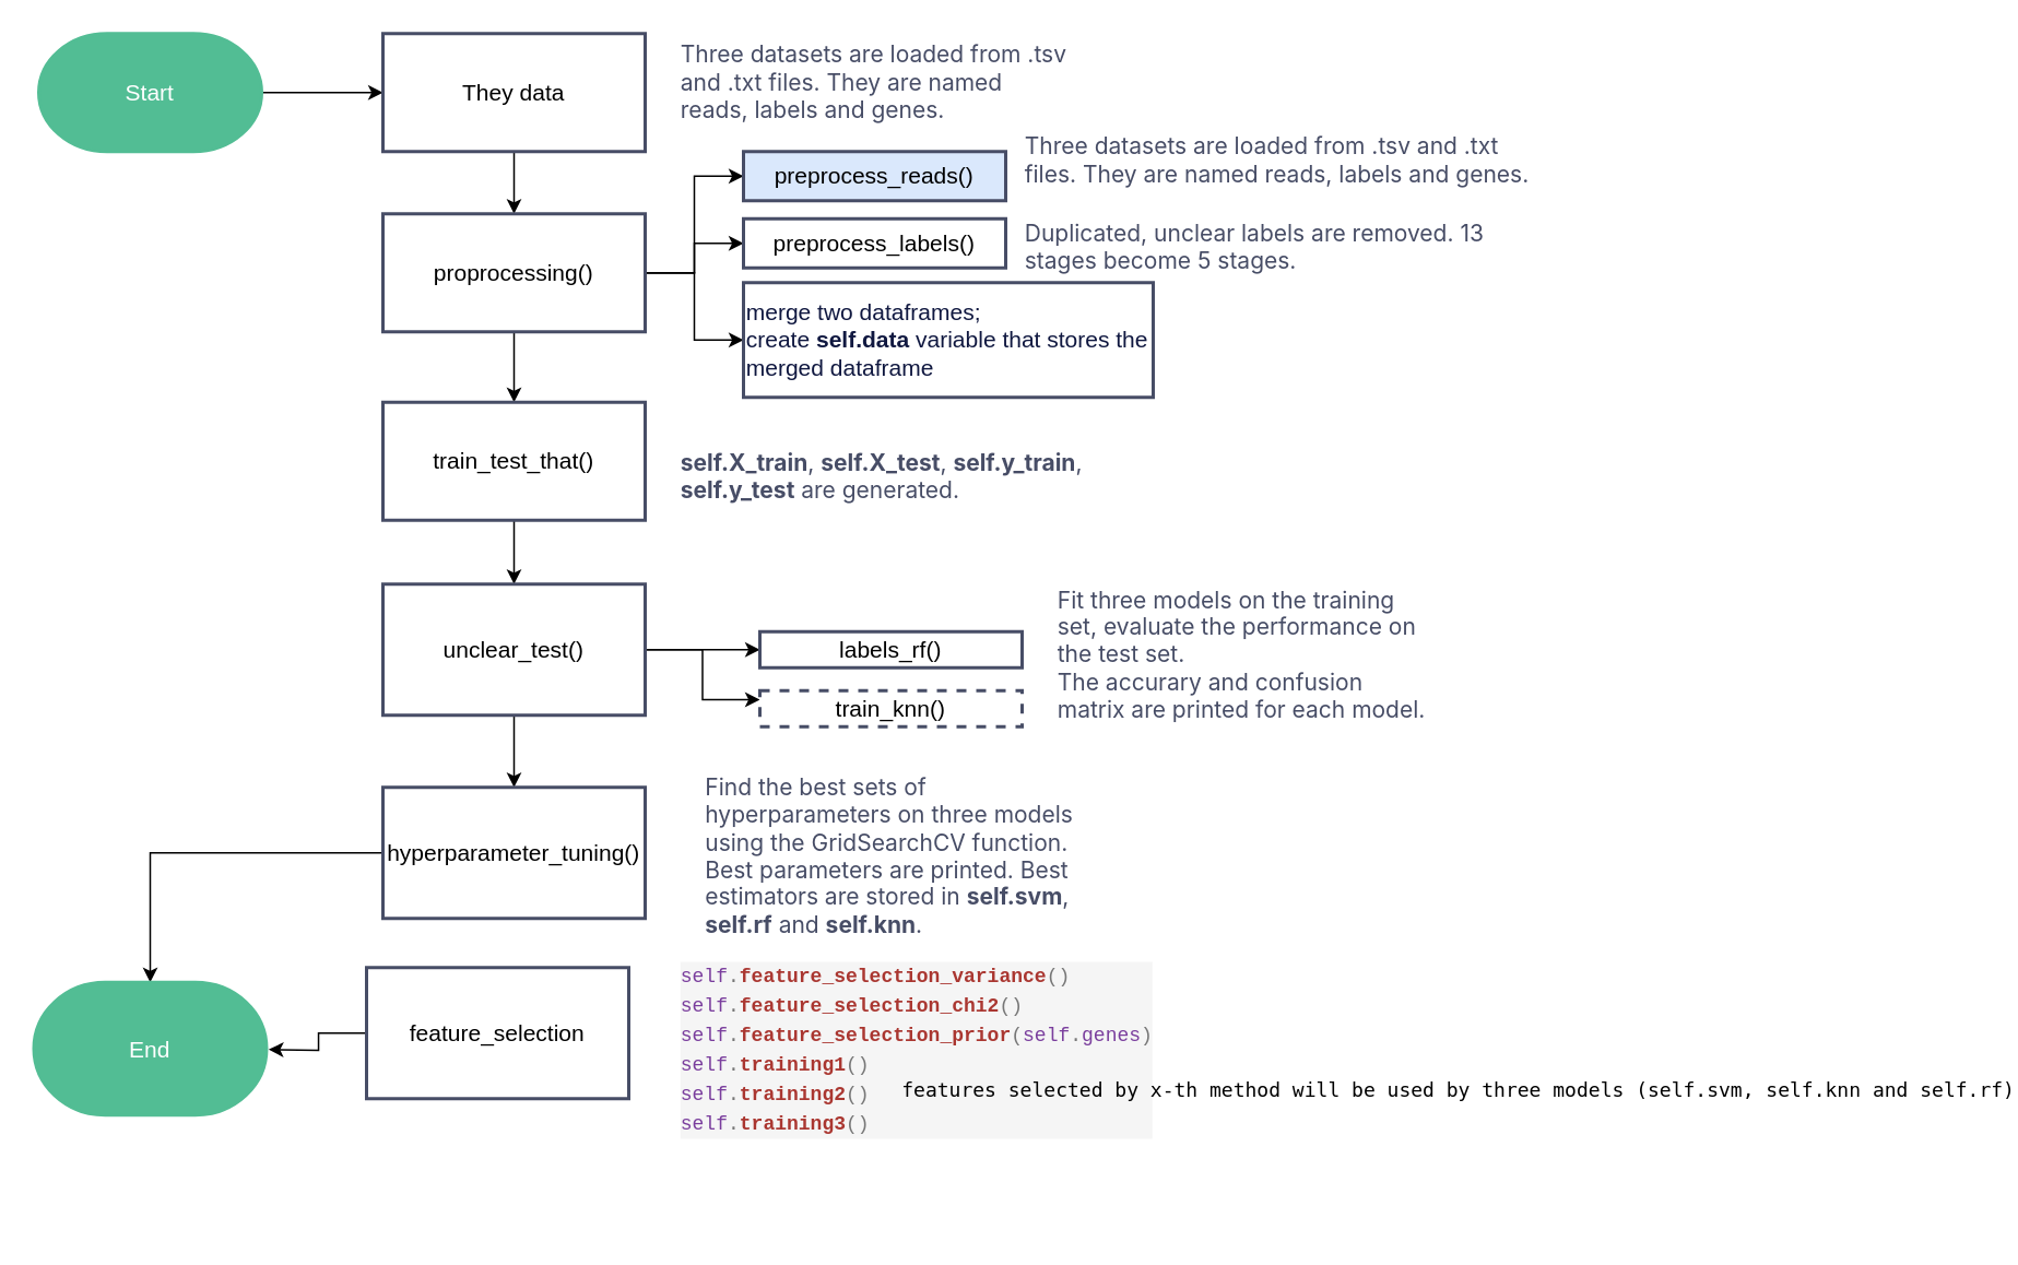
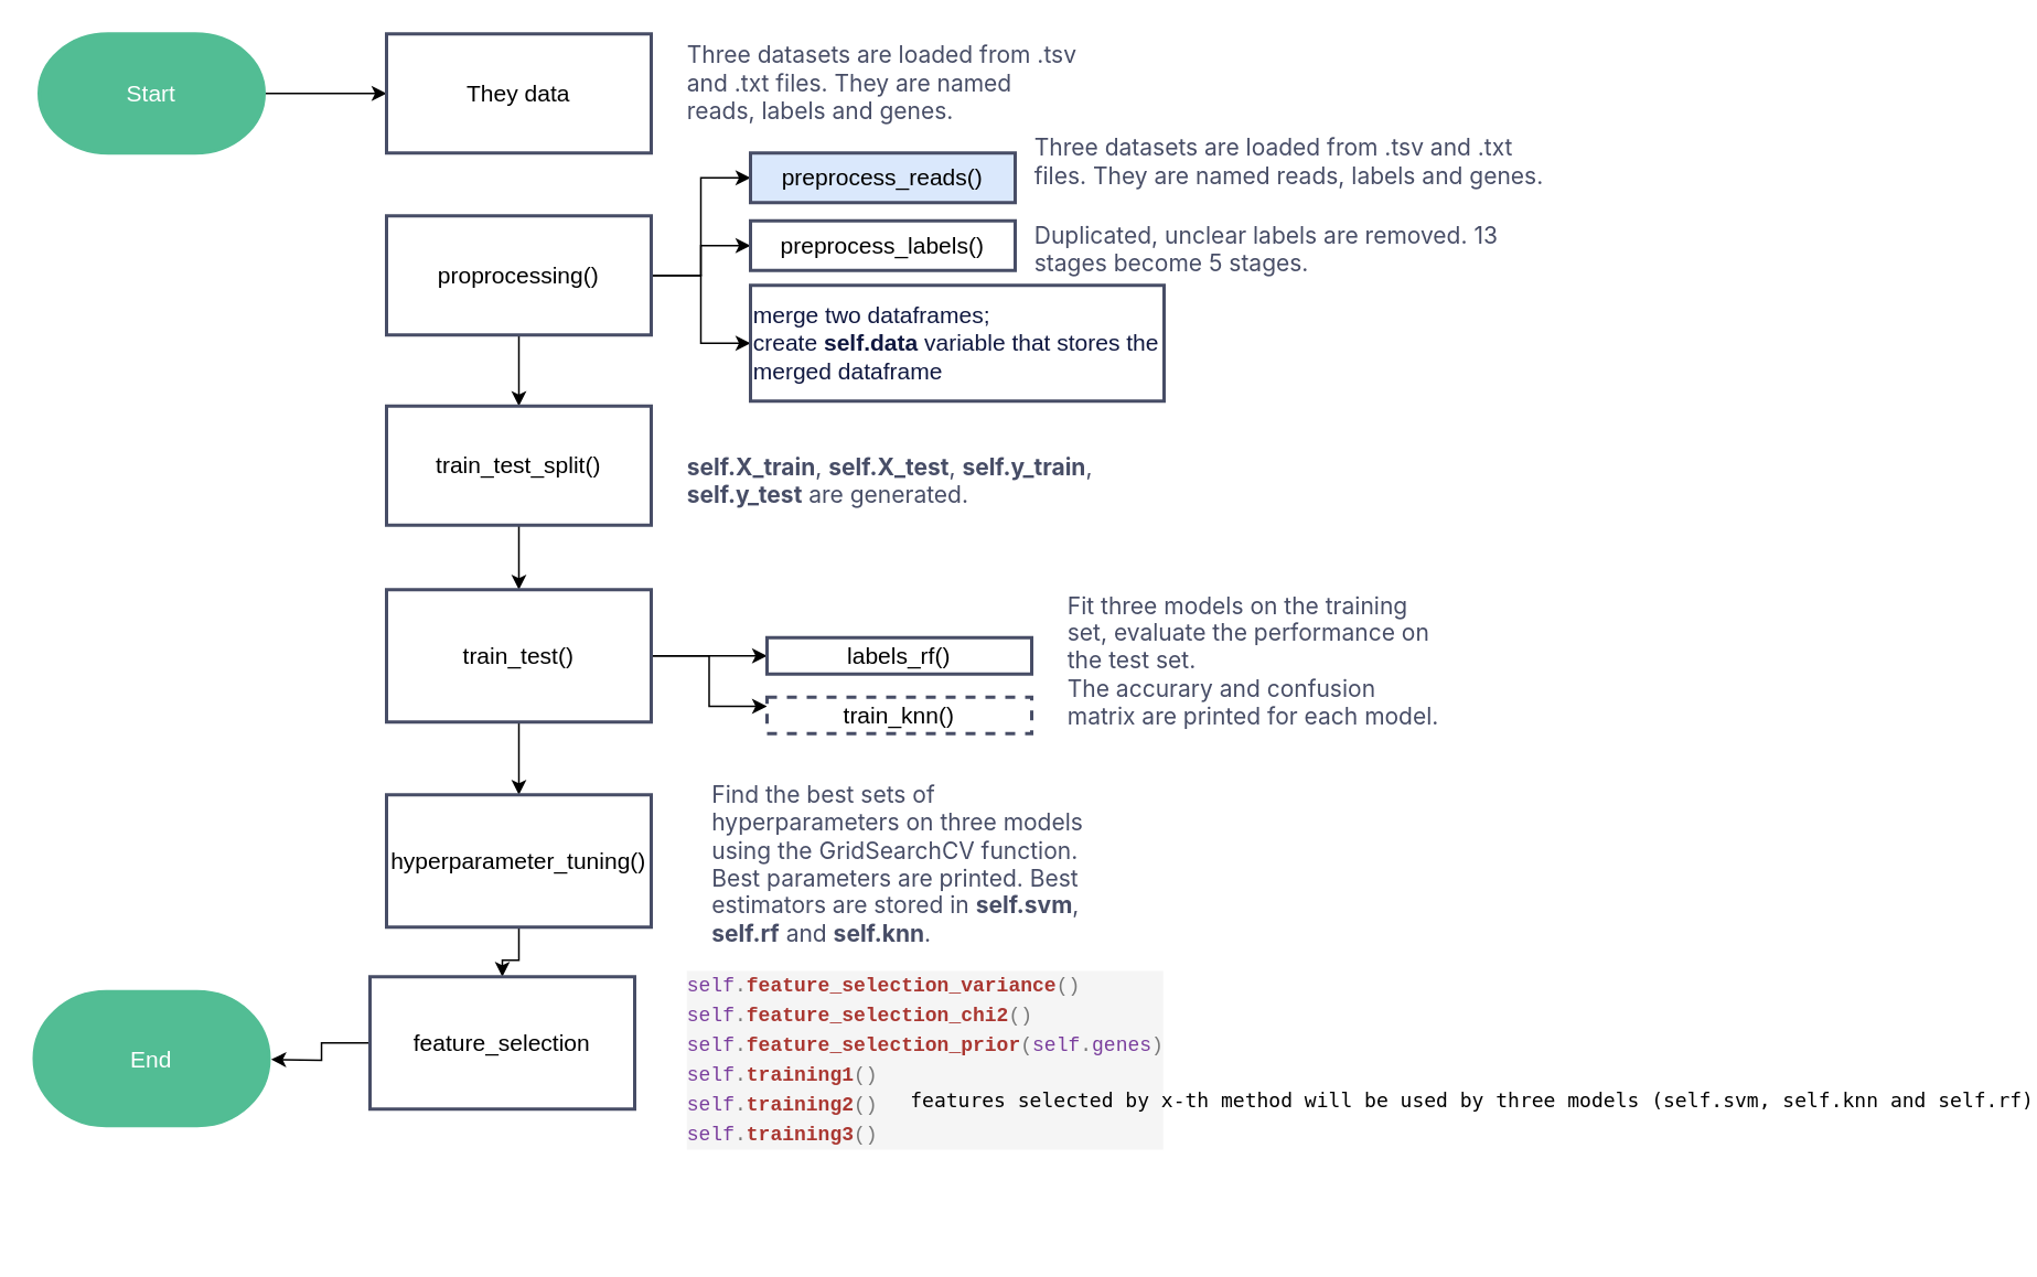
  <mxCell id="0" />
  <mxCell id="1" parent="0" />
  <mxCell id="2" value="" style="edgeStyle=orthogonalEdgeStyle;rounded=0;orthogonalLoop=1;jettySize=auto;html=1;" parent="1" source="3" target="5" edge="1"><mxGeometry relative="1" as="geometry" /></mxCell>
  <mxCell id="3" value="Start" style="fontSize=14;zwfType=basicShape;strokeWidth=2;html=1;shape=mxgraph.flowchart.terminator;whiteSpace=wrap;strokeColor=#52BD94;fontColor=#FFFFFF;fillColor=#52BD94;" parent="1" vertex="1"><mxGeometry x="23" y="20" width="136" height="72" as="geometry" /></mxCell>
- <mxCell id="4" value="" style="edgeStyle=orthogonalEdgeStyle;rounded=0;orthogonalLoop=1;jettySize=auto;html=1;" parent="1" source="5" target="10" edge="1"><mxGeometry relative="1" as="geometry" /></mxCell>
  <mxCell id="5" value="They data" style="fontSize=14;zwfType=basicShape;rounded=0;strokeWidth=2;strokeColor=#474D66;whiteSpace=wrap;html=1;" parent="1" vertex="1"><mxGeometry x="233" y="20" width="160" height="72" as="geometry" /></mxCell>
  <mxCell id="6" value="" style="edgeStyle=orthogonalEdgeStyle;rounded=0;orthogonalLoop=1;jettySize=auto;html=1;" parent="1" source="10" target="13" edge="1"><mxGeometry relative="1" as="geometry" /></mxCell>
  <mxCell id="7" style="edgeStyle=orthogonalEdgeStyle;rounded=0;orthogonalLoop=1;jettySize=auto;html=1;entryX=0;entryY=0.5;entryDx=0;entryDy=0;" parent="1" source="10" target="22" edge="1"><mxGeometry relative="1" as="geometry" /></mxCell>
  <mxCell id="8" style="edgeStyle=orthogonalEdgeStyle;rounded=0;orthogonalLoop=1;jettySize=auto;html=1;exitX=1;exitY=0.5;exitDx=0;exitDy=0;entryX=0;entryY=0.5;entryDx=0;entryDy=0;" parent="1" source="10" target="23" edge="1"><mxGeometry relative="1" as="geometry" /></mxCell>
  <mxCell id="9" style="edgeStyle=orthogonalEdgeStyle;rounded=0;orthogonalLoop=1;jettySize=auto;html=1;exitX=1;exitY=0.5;exitDx=0;exitDy=0;entryX=0;entryY=0.5;entryDx=0;entryDy=0;" parent="1" source="10" target="24" edge="1"><mxGeometry relative="1" as="geometry"><mxPoint x="423" y="220" as="targetPoint" /></mxGeometry></mxCell>
  <mxCell id="10" value="proprocessing()" style="fontSize=14;zwfType=basicShape;rounded=0;strokeWidth=2;strokeColor=#474D66;whiteSpace=wrap;html=1;" parent="1" vertex="1"><mxGeometry x="233" y="130" width="160" height="72" as="geometry" /></mxCell>
  <mxCell id="11" value="Three datasets are loaded from .tsv and .txt files. They are named reads, labels and genes." style="text;zwfType=Text;html=1;lineHeight=1.5;align=left;fontFamily=Inter;strokeColor=none;fillColor=none;verticalAlign=middle;whiteSpace=wrap;rounded=0;fontSize=14;fontColor=#474D66" parent="1" vertex="1"><mxGeometry x="413" y="30" width="240" height="40" as="geometry" /></mxCell>
  <mxCell id="12" value="" style="edgeStyle=orthogonalEdgeStyle;rounded=0;orthogonalLoop=1;jettySize=auto;html=1;" parent="1" source="13" target="17" edge="1"><mxGeometry relative="1" as="geometry" /></mxCell>
- <mxCell id="13" value="train_test_that()" style="fontSize=14;zwfType=basicShape;rounded=0;strokeWidth=2;strokeColor=#474D66;whiteSpace=wrap;html=1;" parent="1" vertex="1"><mxGeometry x="233" y="245" width="160" height="72" as="geometry" /></mxCell>
+ <mxCell id="13" value="train_test_split()" style="fontSize=14;zwfType=basicShape;rounded=0;strokeWidth=2;strokeColor=#474D66;whiteSpace=wrap;html=1;" parent="1" vertex="1"><mxGeometry x="233" y="245" width="160" height="72" as="geometry" /></mxCell>
  <mxCell id="14" style="edgeStyle=orthogonalEdgeStyle;rounded=0;orthogonalLoop=1;jettySize=auto;html=1;exitX=1;exitY=0.5;exitDx=0;exitDy=0;" parent="1" source="17" edge="1"><mxGeometry relative="1" as="geometry"><mxPoint x="463" y="396" as="targetPoint" /></mxGeometry></mxCell>
  <mxCell id="15" style="edgeStyle=orthogonalEdgeStyle;rounded=0;orthogonalLoop=1;jettySize=auto;html=1;exitX=1;exitY=0.5;exitDx=0;exitDy=0;entryX=0;entryY=0.25;entryDx=0;entryDy=0;" parent="1" source="17" target="29" edge="1"><mxGeometry relative="1" as="geometry" /></mxCell>
  <mxCell id="16" value="" style="edgeStyle=orthogonalEdgeStyle;rounded=0;orthogonalLoop=1;jettySize=auto;html=1;" parent="1" source="17" target="19" edge="1"><mxGeometry relative="1" as="geometry" /></mxCell>
- <mxCell id="17" value="unclear_test()" style="fontSize=14;zwfType=basicShape;rounded=0;strokeWidth=2;strokeColor=#474D66;whiteSpace=wrap;html=1;" parent="1" vertex="1"><mxGeometry x="233" y="356" width="160" height="80" as="geometry" /></mxCell>
- <mxCell id="18" value="" style="edgeStyle=orthogonalEdgeStyle;rounded=0;orthogonalLoop=1;jettySize=auto;html=1;" parent="1" source="19" target="36" edge="1"><mxGeometry relative="1" as="geometry" /></mxCell>
+ <mxCell id="17" value="train_test()" style="fontSize=14;zwfType=basicShape;rounded=0;strokeWidth=2;strokeColor=#474D66;whiteSpace=wrap;html=1;" parent="1" vertex="1"><mxGeometry x="233" y="356" width="160" height="80" as="geometry" /></mxCell>
+ <mxCell id="18" value="" style="edgeStyle=orthogonalEdgeStyle;rounded=0;orthogonalLoop=1;jettySize=auto;html=1;" parent="1" source="19" target="21" edge="1"><mxGeometry relative="1" as="geometry" /></mxCell>
  <mxCell id="19" value="hyperparameter_tuning()" style="fontSize=14;zwfType=basicShape;rounded=0;strokeWidth=2;strokeColor=#474D66;whiteSpace=wrap;html=1;" parent="1" vertex="1"><mxGeometry x="233" y="480" width="160" height="80" as="geometry" /></mxCell>
  <mxCell id="20" style="edgeStyle=orthogonalEdgeStyle;rounded=0;orthogonalLoop=1;jettySize=auto;html=1;" parent="1" source="21" edge="1"><mxGeometry relative="1" as="geometry"><mxPoint x="163.286" y="640" as="targetPoint" /></mxGeometry></mxCell>
  <mxCell id="21" value="feature_selection" style="fontSize=14;zwfType=basicShape;rounded=0;strokeWidth=2;strokeColor=#474D66;whiteSpace=wrap;html=1;" parent="1" vertex="1"><mxGeometry x="223" y="590" width="160" height="80" as="geometry" /></mxCell>
  <mxCell id="22" value="preprocess_reads()" style="fontSize=14;zwfType=basicShape;rounded=0;strokeWidth=2;strokeColor=#474D66;whiteSpace=wrap;html=1;fillColor=#dae8fc;" parent="1" vertex="1"><mxGeometry x="453" y="92" width="160" height="30" as="geometry" /></mxCell>
  <mxCell id="23" value="preprocess_labels()" style="fontSize=14;zwfType=basicShape;rounded=0;strokeWidth=2;strokeColor=#474D66;whiteSpace=wrap;html=1;" parent="1" vertex="1"><mxGeometry x="453" y="133" width="160" height="30" as="geometry" /></mxCell>
  <mxCell id="24" value="merge two dataframes;&lt;br&gt;create &lt;b&gt;self.data&lt;/b&gt; variable that stores the merged dataframe" style="fontSize=14;zwfType=basicShape;rounded=0;strokeWidth=2;strokeColor=#474D66;whiteSpace=wrap;html=1;align=left;fontColor=#101840;" parent="1" vertex="1"><mxGeometry x="453" y="172" width="250" height="70" as="geometry" /></mxCell>
  <mxCell id="25" value="Three datasets are loaded from .tsv and .txt files. They are named reads, labels and genes." style="text;zwfType=Text;html=1;lineHeight=1.5;align=left;fontFamily=Inter;strokeColor=none;fillColor=none;verticalAlign=middle;whiteSpace=wrap;rounded=0;fontSize=14;fontColor=#474D66" parent="1" vertex="1"><mxGeometry x="623" y="77" width="320" height="40" as="geometry" /></mxCell>
  <mxCell id="26" value="Duplicated, unclear labels are removed. 13 stages become 5 stages." style="text;zwfType=Text;html=1;lineHeight=1.5;align=left;fontFamily=Inter;strokeColor=none;fillColor=none;verticalAlign=middle;whiteSpace=wrap;rounded=0;fontSize=14;fontColor=#474D66" parent="1" vertex="1"><mxGeometry x="623" y="130" width="320" height="40" as="geometry" /></mxCell>
  <mxCell id="27" value="&lt;b&gt;self.X_train&lt;/b&gt;, &lt;b&gt;self.X_test&lt;/b&gt;, &lt;b&gt;self.y_train&lt;/b&gt;, &lt;b&gt;self.y_test&lt;/b&gt; are generated." style="text;zwfType=Text;html=1;lineHeight=1.5;align=left;fontFamily=Inter;strokeColor=none;fillColor=none;verticalAlign=middle;whiteSpace=wrap;rounded=0;fontSize=14;fontColor=#474D66" parent="1" vertex="1"><mxGeometry x="413" y="260" width="320" height="60" as="geometry" /></mxCell>
  <mxCell id="28" value="labels_rf()" style="fontSize=14;zwfType=basicShape;rounded=0;strokeWidth=2;strokeColor=#474D66;whiteSpace=wrap;html=1;" parent="1" vertex="1"><mxGeometry x="463" y="385" width="160" height="22" as="geometry" /></mxCell>
  <mxCell id="29" value="train_knn()" style="fontSize=14;zwfType=basicShape;rounded=0;strokeWidth=2;strokeColor=#474D66;whiteSpace=wrap;html=1;dashed=1;" parent="1" vertex="1"><mxGeometry x="463" y="421" width="160" height="22" as="geometry" /></mxCell>
  <mxCell id="30" value="Fit three models on the training set, evaluate the performance on the test set.&lt;br&gt;The accurary and confusion matrix are printed for each model." style="text;zwfType=Text;html=1;lineHeight=1.5;align=left;fontFamily=Inter;strokeColor=none;fillColor=none;verticalAlign=middle;whiteSpace=wrap;rounded=0;fontSize=14;fontColor=#474D66" parent="1" vertex="1"><mxGeometry x="643" y="347" width="230" height="103" as="geometry" /></mxCell>
  <mxCell id="31" value="Find the best sets of hyperparameters on three models using the GridSearchCV function. Best parameters are printed. Best estimators are stored in &lt;b&gt;self.svm&lt;/b&gt;, &lt;b&gt;self.rf&lt;/b&gt; and &lt;b&gt;self.knn&lt;/b&gt;." style="text;zwfType=Text;html=1;lineHeight=1.5;align=left;fontFamily=Inter;strokeColor=none;fillColor=none;verticalAlign=middle;whiteSpace=wrap;rounded=0;fontSize=14;fontColor=#474D66" parent="1" vertex="1"><mxGeometry x="428" y="470" width="230" height="103" as="geometry" /></mxCell>
  <mxCell id="32" value="&lt;span style=&quot;color: rgba(0 , 0 , 0 , 0) ; font-family: monospace ; font-size: 0px ; white-space: nowrap&quot;&gt;%3CmxGraphModel%3E%3Croot%3E%3CmxCell%20id%3D%220%22%2F%3E%3CmxCell%20id%3D%221%22%20parent%3D%220%22%2F%3E%3CmxCell%20id%3D%222%22%20value%3D%22Find%20the%20best%20sets%20of%20hyperparameters%20on%20three%20models%20using%20the%20GridSearchCV%20function.%20Best%20parameters%20are%20printed.%20Best%20estimators%20are%20stored%20in%20%26lt%3Bb%26gt%3Bself.svm%26lt%3B%2Fb%26gt%3B%2C%20%26lt%3Bb%26gt%3Bself.rf%26lt%3B%2Fb%26gt%3B%20and%20%26lt%3Bb%26gt%3Bself.knn%26lt%3B%2Fb%26gt%3B.%22%20style%3D%22text%3BzwfType%3DText%3Bhtml%3D1%3BlineHeight%3D1.5%3Balign%3Dleft%3BfontFamily%3DInter%3BstrokeColor%3Dnone%3BfillColor%3Dnone%3BverticalAlign%3Dmiddle%3BwhiteSpace%3Dwrap%3Brounded%3D0%3BfontSize%3D14%3BfontColor%3D%23474D66%22%20vertex%3D%221%22%20parent%3D%221%22%3E%3CmxGeometry%20x%3D%22715%22%20y%3D%22670%22%20width%3D%22230%22%20height%3D%22103%22%20as%3D%22geometry%22%2F%3E%3C%2FmxCell%3E%3C%2Froot%3E%3C%2FmxGraphModel%3E&lt;/span&gt;" style="text;zwfType=Text;html=1;lineHeight=1.5;align=left;fontFamily=Inter;strokeColor=none;fillColor=none;verticalAlign=middle;whiteSpace=wrap;rounded=0;fontSize=14;fontColor=#474D66" parent="1" vertex="1"><mxGeometry x="433" y="588.5" width="230" height="103" as="geometry" /></mxCell>
  <mxCell id="33" value="&lt;div style=&quot;color: rgb(51 , 51 , 51) ; background-color: rgb(245 , 245 , 245) ; font-family: &amp;#34;menlo&amp;#34; , &amp;#34;monaco&amp;#34; , &amp;#34;courier new&amp;#34; , monospace ; font-size: 12px ; line-height: 18px ; white-space: pre&quot;&gt;&lt;div&gt;&lt;span style=&quot;color: #7a3e9d&quot;&gt;self&lt;/span&gt;&lt;span style=&quot;color: #777777&quot;&gt;.&lt;/span&gt;&lt;span style=&quot;color: #aa3731 ; font-weight: bold&quot;&gt;feature_selection_variance&lt;/span&gt;&lt;span style=&quot;color: #777777&quot;&gt;()&lt;/span&gt;&lt;/div&gt;&lt;div&gt;&lt;span style=&quot;color: #7a3e9d&quot;&gt;self&lt;/span&gt;&lt;span style=&quot;color: #777777&quot;&gt;.&lt;/span&gt;&lt;span style=&quot;color: #aa3731 ; font-weight: bold&quot;&gt;feature_selection_chi2&lt;/span&gt;&lt;span style=&quot;color: #777777&quot;&gt;()&lt;/span&gt;&lt;/div&gt;&lt;div&gt;&lt;span style=&quot;color: #7a3e9d&quot;&gt;self&lt;/span&gt;&lt;span style=&quot;color: #777777&quot;&gt;.&lt;/span&gt;&lt;span style=&quot;color: #aa3731 ; font-weight: bold&quot;&gt;feature_selection_prior&lt;/span&gt;&lt;span style=&quot;color: #777777&quot;&gt;(&lt;/span&gt;&lt;span style=&quot;color: #7a3e9d&quot;&gt;self&lt;/span&gt;&lt;span style=&quot;color: #777777&quot;&gt;.&lt;/span&gt;&lt;span style=&quot;color: #7a3e9d&quot;&gt;genes&lt;/span&gt;&lt;span style=&quot;color: #777777&quot;&gt;)&lt;/span&gt;&lt;/div&gt;&lt;div&gt;&lt;span style=&quot;color: #7a3e9d&quot;&gt;self&lt;/span&gt;&lt;span style=&quot;color: #777777&quot;&gt;.&lt;/span&gt;&lt;span style=&quot;color: #aa3731 ; font-weight: bold&quot;&gt;training1&lt;/span&gt;&lt;span style=&quot;color: #777777&quot;&gt;()&lt;/span&gt;&lt;/div&gt;&lt;div&gt;&lt;span style=&quot;color: #7a3e9d&quot;&gt;self&lt;/span&gt;&lt;span style=&quot;color: #777777&quot;&gt;.&lt;/span&gt;&lt;span style=&quot;color: #aa3731 ; font-weight: bold&quot;&gt;training2&lt;/span&gt;&lt;span style=&quot;color: #777777&quot;&gt;()&lt;/span&gt;&lt;/div&gt;&lt;div&gt;&lt;span style=&quot;color: #7a3e9d&quot;&gt;self&lt;/span&gt;&lt;span style=&quot;color: #777777&quot;&gt;.&lt;/span&gt;&lt;span style=&quot;color: #aa3731 ; font-weight: bold&quot;&gt;training3&lt;/span&gt;&lt;span style=&quot;color: #777777&quot;&gt;()&lt;/span&gt;&lt;/div&gt;&lt;/div&gt;" style="text;zwfType=Text;html=1;lineHeight=1.5;align=left;fontFamily=Inter;strokeColor=none;fillColor=none;verticalAlign=middle;whiteSpace=wrap;rounded=0;fontSize=14;fontColor=#474D66" parent="1" vertex="1"><mxGeometry x="413" y="588.5" width="290" height="103" as="geometry" /></mxCell>
  <mxCell id="34" value="&lt;pre&gt;&lt;br&gt;&lt;/pre&gt;" style="text;html=1;resizable=0;points=[];autosize=1;align=left;verticalAlign=top;spacingTop=-4;" parent="1" vertex="1"><mxGeometry x="443" y="710" width="20" height="40" as="geometry" /></mxCell>
  <mxCell id="35" value="&lt;pre style=&quot;color: rgb(0 , 0 , 0) ; font-size: 12px&quot;&gt;features selected by x-th method will be used by three models (self.svm, self.knn and self.rf)&lt;/pre&gt;" style="text;zwfType=Text;html=1;lineHeight=1.5;align=left;fontFamily=Inter;strokeColor=none;fillColor=none;verticalAlign=middle;whiteSpace=wrap;rounded=0;fontSize=14;fontColor=#474D66" parent="1" vertex="1"><mxGeometry x="548" y="620" width="605" height="90" as="geometry" /></mxCell>
  <mxCell id="36" value="End" style="fontSize=14;zwfType=basicShape;strokeWidth=2;html=1;shape=mxgraph.flowchart.terminator;whiteSpace=wrap;strokeColor=#52BD94;fontColor=#FFFFFF;fillColor=#52BD94;" parent="1" vertex="1"><mxGeometry x="20" y="599" width="142" height="81" as="geometry" /></mxCell>
